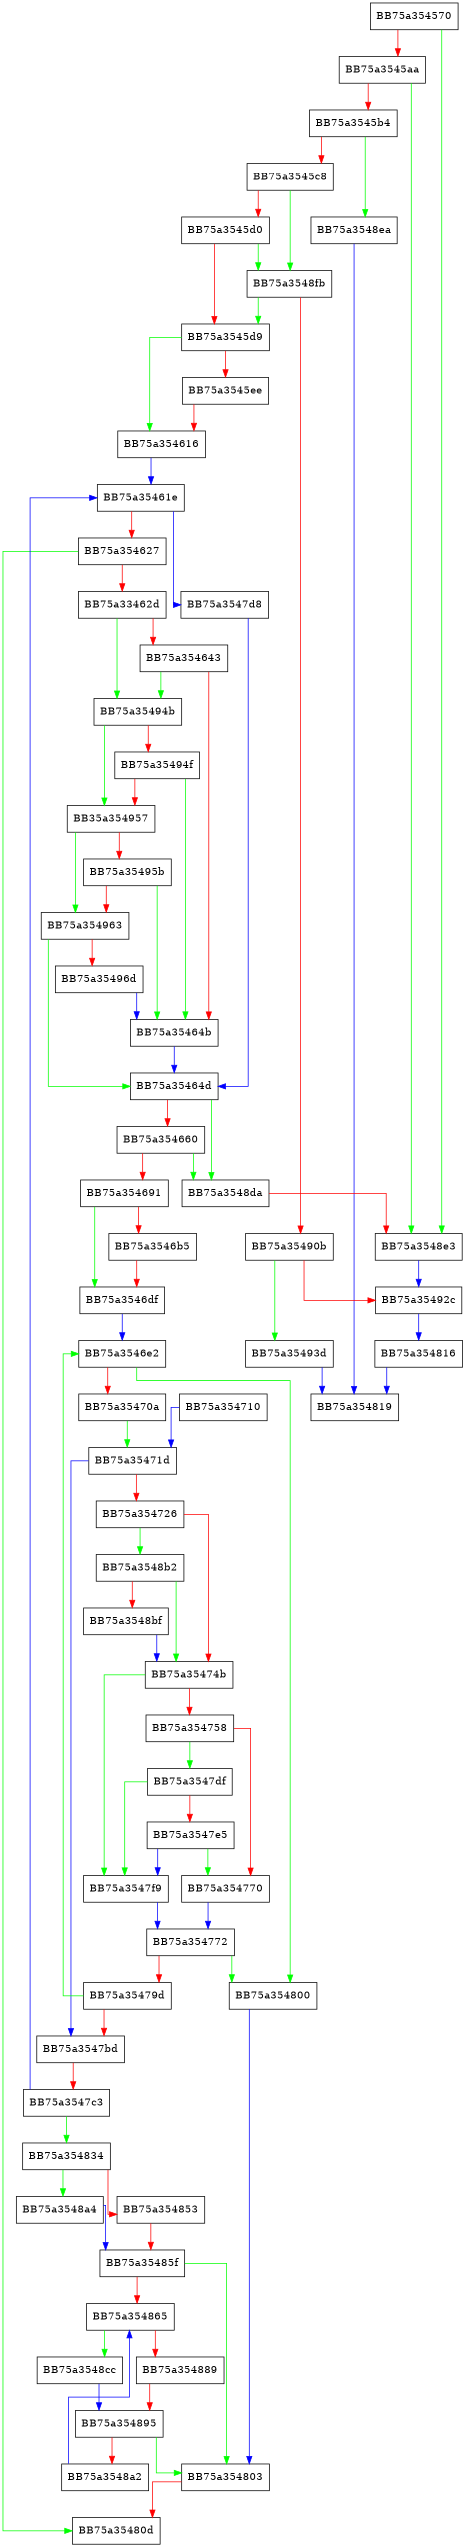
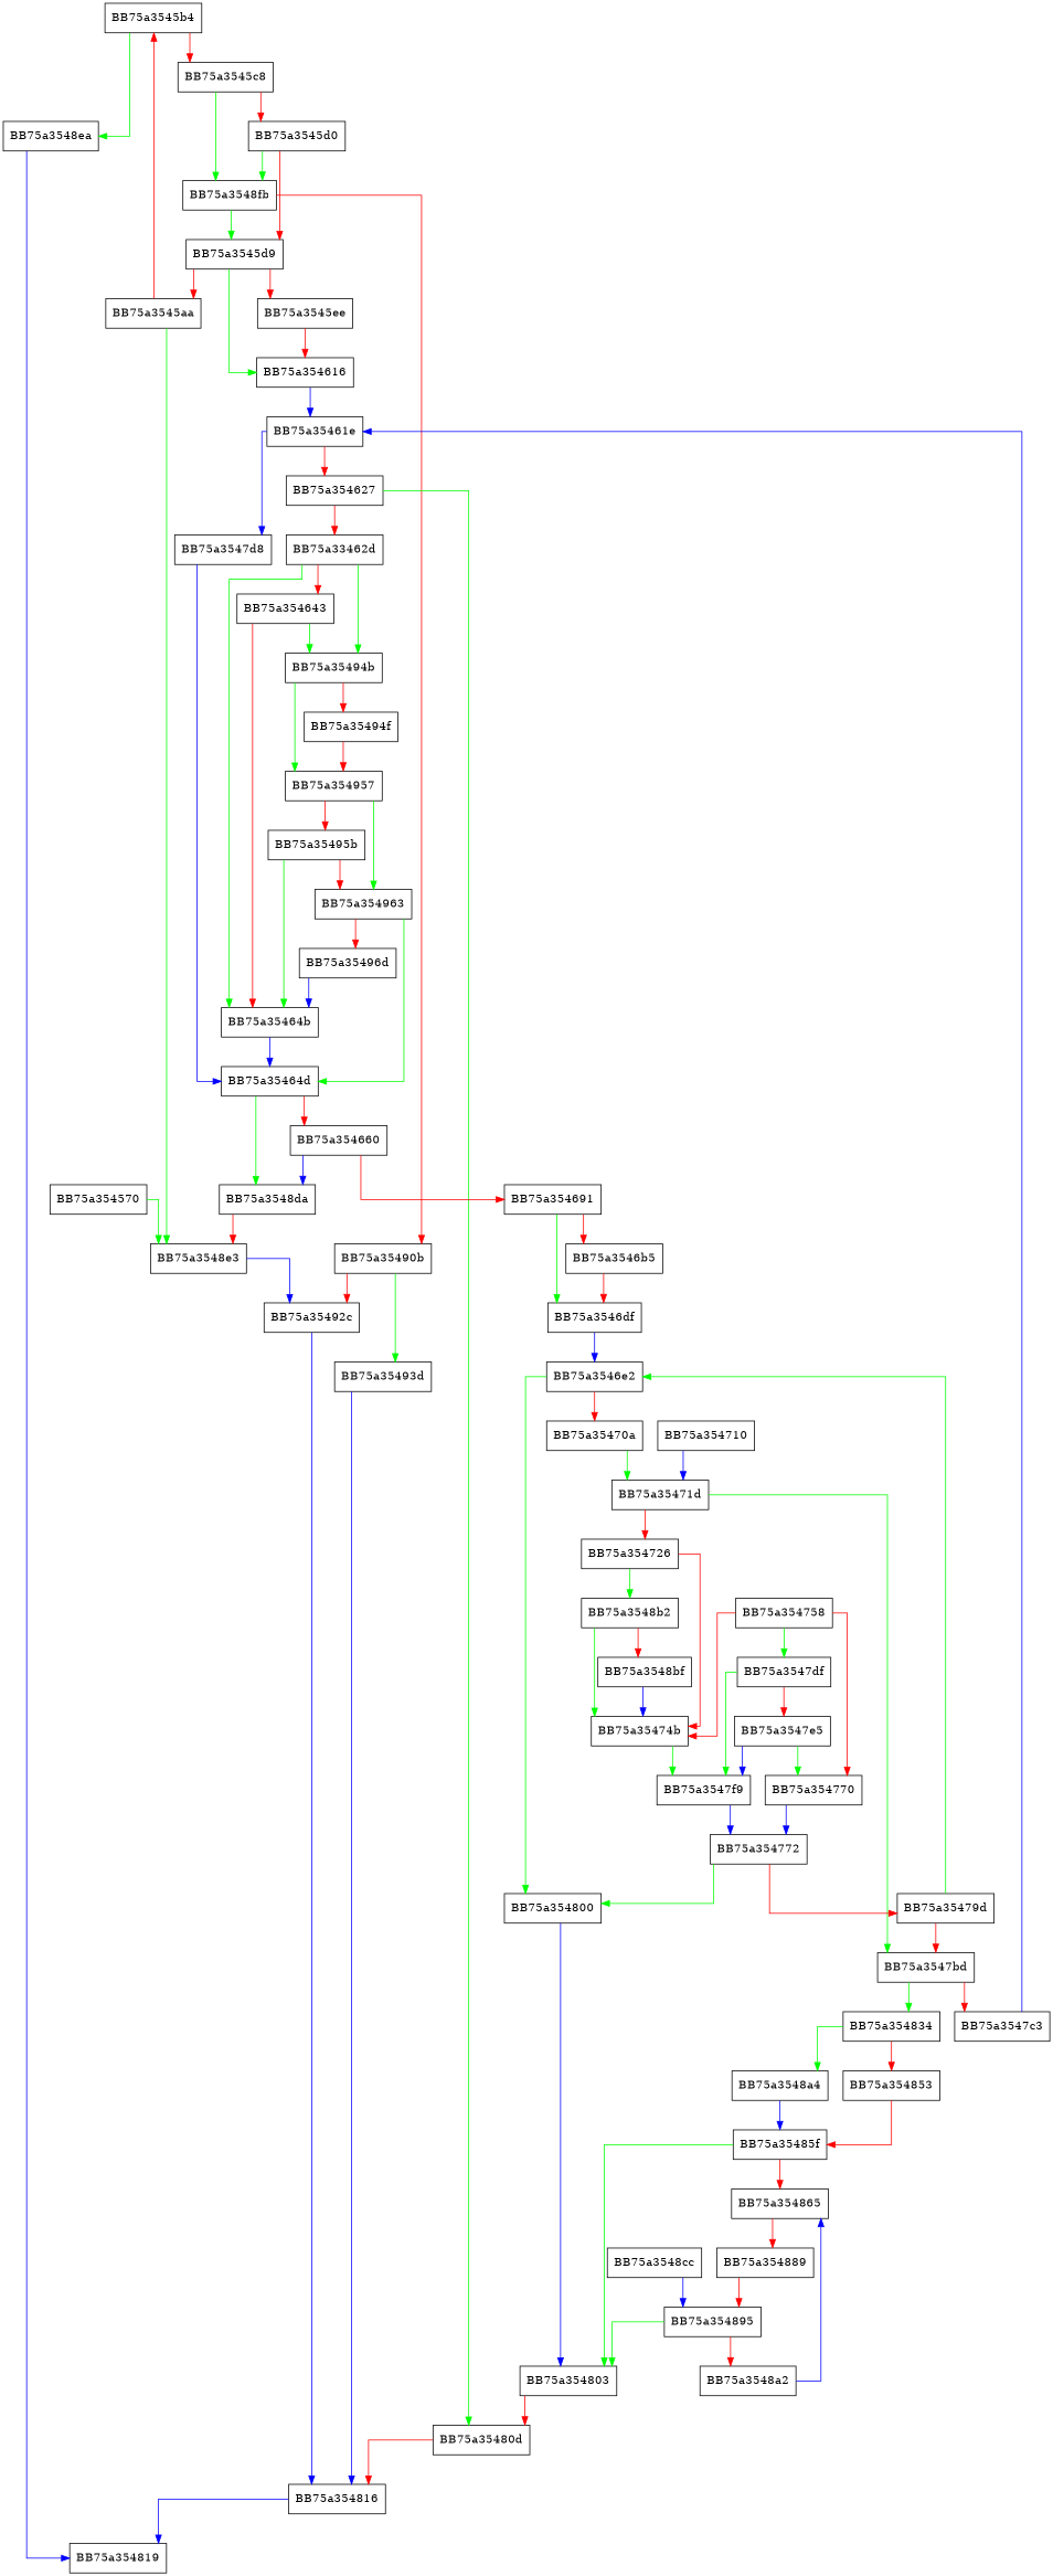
  digraph {
    splines=ortho
    node [shape=box]
    edge [color=red]
    BB75a354570
    BB75a3548e3
    BB75a3545aa
    BB75a35492c
    BB75a3545b4
    BB75a3548ea
    BB75a3545c8
    BB75a354819
    BB75a3548fb
    BB75a3545d0
    BB75a3545d9
    BB75a35490b
    BB75a354616
    BB75a3545ee
    BB75a35493d
    BB75a35461e
    BB75a3547d8
    BB75a354627
    BB75a35464d
    BB75a35480d
    n21 [label=BB75a33462d]
    BB75a3548da
    BB75a354660
    BB75a354816
    BB75a35494b
    BB75a354643
-   BB75a354957 [label=BB35a354957]
+   BB75a354957
    BB75a35494f
    BB75a35464b
    BB75a354963
    BB75a35495b
    BB75a354691
    BB75a3546df
    BB75a3546b5
    BB75a3546e2
    BB75a354800
    BB75a35470a
    BB75a354803
    BB75a35471d
    BB75a3547bd
    BB75a354726
    BB75a354710
    BB75a354834
    BB75a3547c3
    BB75a3548b2
    BB75a35474b
    BB75a3548a4
    BB75a354853
    BB75a3548bf
    BB75a3547f9
    BB75a354758
    BB75a354772
    BB75a3547df
    BB75a354770
    BB75a35479d
    BB75a3547e5
    BB75a35485f
    BB75a354865
    BB75a3548cc
    BB75a354889
    BB75a354895
    BB75a3548a2
    BB75a35496d
    BB75a354570 -> BB75a3548e3 [color=green]
-   BB75a354570 -> BB75a3545aa
+   BB75a3545d9 -> BB75a3545aa
    BB75a3548e3 -> BB75a35492c [color=blue]
    BB75a3545aa -> BB75a3548e3 [color=green]
    BB75a3545aa -> BB75a3545b4
    BB75a35492c -> BB75a354816 [color=blue]
    BB75a3545b4 -> BB75a3548ea [color=green]
    BB75a3545b4 -> BB75a3545c8
    BB75a3548ea -> BB75a354819 [color=blue]
    BB75a3545c8 -> BB75a3548fb [color=green]
    BB75a3545c8 -> BB75a3545d0
    BB75a3548fb -> BB75a3545d9 [color=green]
    BB75a3548fb -> BB75a35490b
    BB75a3545d0 -> BB75a3548fb [color=green]
    BB75a3545d0 -> BB75a3545d9
    BB75a3545d9 -> BB75a354616 [color=green]
    BB75a3545d9 -> BB75a3545ee
    BB75a35490b -> BB75a35492c
    BB75a35490b -> BB75a35493d [color=green]
    BB75a354616 -> BB75a35461e [color=blue]
    BB75a3545ee -> BB75a354616
-   BB75a35493d -> BB75a354819 [color=blue]
+   BB75a35493d -> BB75a354816 [color=blue]
    BB75a35461e -> BB75a3547d8 [color=blue]
    BB75a35461e -> BB75a354627
    BB75a3547d8 -> BB75a35464d [color=blue]
    BB75a354627 -> BB75a35480d [color=green]
    BB75a354627 -> n21
    BB75a35464d -> BB75a3548da [color=green]
    BB75a35464d -> BB75a354660
+   BB75a35480d -> BB75a354816
    n21 -> BB75a35494b [color=green]
    n21 -> BB75a354643
    BB75a3548da -> BB75a3548e3
-   BB75a354660 -> BB75a3548da [color=green]
+   BB75a354660 -> BB75a3548da [color=blue]
    BB75a354660 -> BB75a354691
    BB75a354816 -> BB75a354819 [color=blue]
    BB75a35494b -> BB75a354957 [color=green]
    BB75a35494b -> BB75a35494f
    BB75a354643 -> BB75a35494b [color=green]
    BB75a354643 -> BB75a35464b
    BB75a354957 -> BB75a354963 [color=green]
    BB75a354957 -> BB75a35495b
    BB75a35494f -> BB75a354957
-   BB75a35494f -> BB75a35464b [color=green]
+   n21 -> BB75a35464b [color=green]
    BB75a35464b -> BB75a35464d [color=blue]
    BB75a354963 -> BB75a35464d [color=green]
    BB75a354963 -> BB75a35496d
    BB75a35495b -> BB75a35464b [color=green]
    BB75a35495b -> BB75a354963
    BB75a354691 -> BB75a3546df [color=green]
    BB75a354691 -> BB75a3546b5
    BB75a3546df -> BB75a3546e2 [color=blue]
    BB75a3546b5 -> BB75a3546df
    BB75a3546e2 -> BB75a354800 [color=green]
    BB75a3546e2 -> BB75a35470a
    BB75a354800 -> BB75a354803 [color=blue]
    BB75a35470a -> BB75a35471d [color=green]
    BB75a354803 -> BB75a35480d
-   BB75a35471d -> BB75a3547bd [color=blue]
+   BB75a35471d -> BB75a3547bd [color=green]
    BB75a35471d -> BB75a354726
-   BB75a3547c3 -> BB75a354834 [color=green]
+   BB75a3547bd -> BB75a354834 [color=green]
    BB75a3547bd -> BB75a3547c3
    BB75a354726 -> BB75a3548b2 [color=green]
    BB75a354726 -> BB75a35474b
    BB75a354710 -> BB75a35471d [color=blue]
    BB75a354834 -> BB75a3548a4 [color=green]
    BB75a354834 -> BB75a354853
    BB75a3547c3 -> BB75a35461e [color=blue]
    BB75a3548b2 -> BB75a35474b [color=green]
    BB75a3548b2 -> BB75a3548bf
    BB75a35474b -> BB75a3547f9 [color=green]
-   BB75a35474b -> BB75a354758
+   BB75a354758 -> BB75a35474b
    BB75a3548a4 -> BB75a35485f [color=blue]
    BB75a354853 -> BB75a35485f
    BB75a3548bf -> BB75a35474b [color=blue]
    BB75a3547f9 -> BB75a354772 [color=blue]
    BB75a354758 -> BB75a3547df [color=green]
    BB75a354758 -> BB75a354770
    BB75a354772 -> BB75a354800 [color=green]
    BB75a354772 -> BB75a35479d
    BB75a3547df -> BB75a3547f9 [color=green]
    BB75a3547df -> BB75a3547e5
    BB75a354770 -> BB75a354772 [color=blue]
    BB75a35479d -> BB75a3546e2 [color=green]
    BB75a35479d -> BB75a3547bd
    BB75a3547e5 -> BB75a3547f9 [color=blue]
    BB75a3547e5 -> BB75a354770 [color=green]
    BB75a35485f -> BB75a354803 [color=green]
    BB75a35485f -> BB75a354865
-   BB75a354865 -> BB75a3548cc [color=green]
    BB75a354865 -> BB75a354889
    BB75a3548cc -> BB75a354895 [color=blue]
    BB75a354889 -> BB75a354895
    BB75a354895 -> BB75a354803 [color=green]
    BB75a354895 -> BB75a3548a2
    BB75a3548a2 -> BB75a354865 [color=blue]
    BB75a35496d -> BB75a35464b [color=blue]
  }
